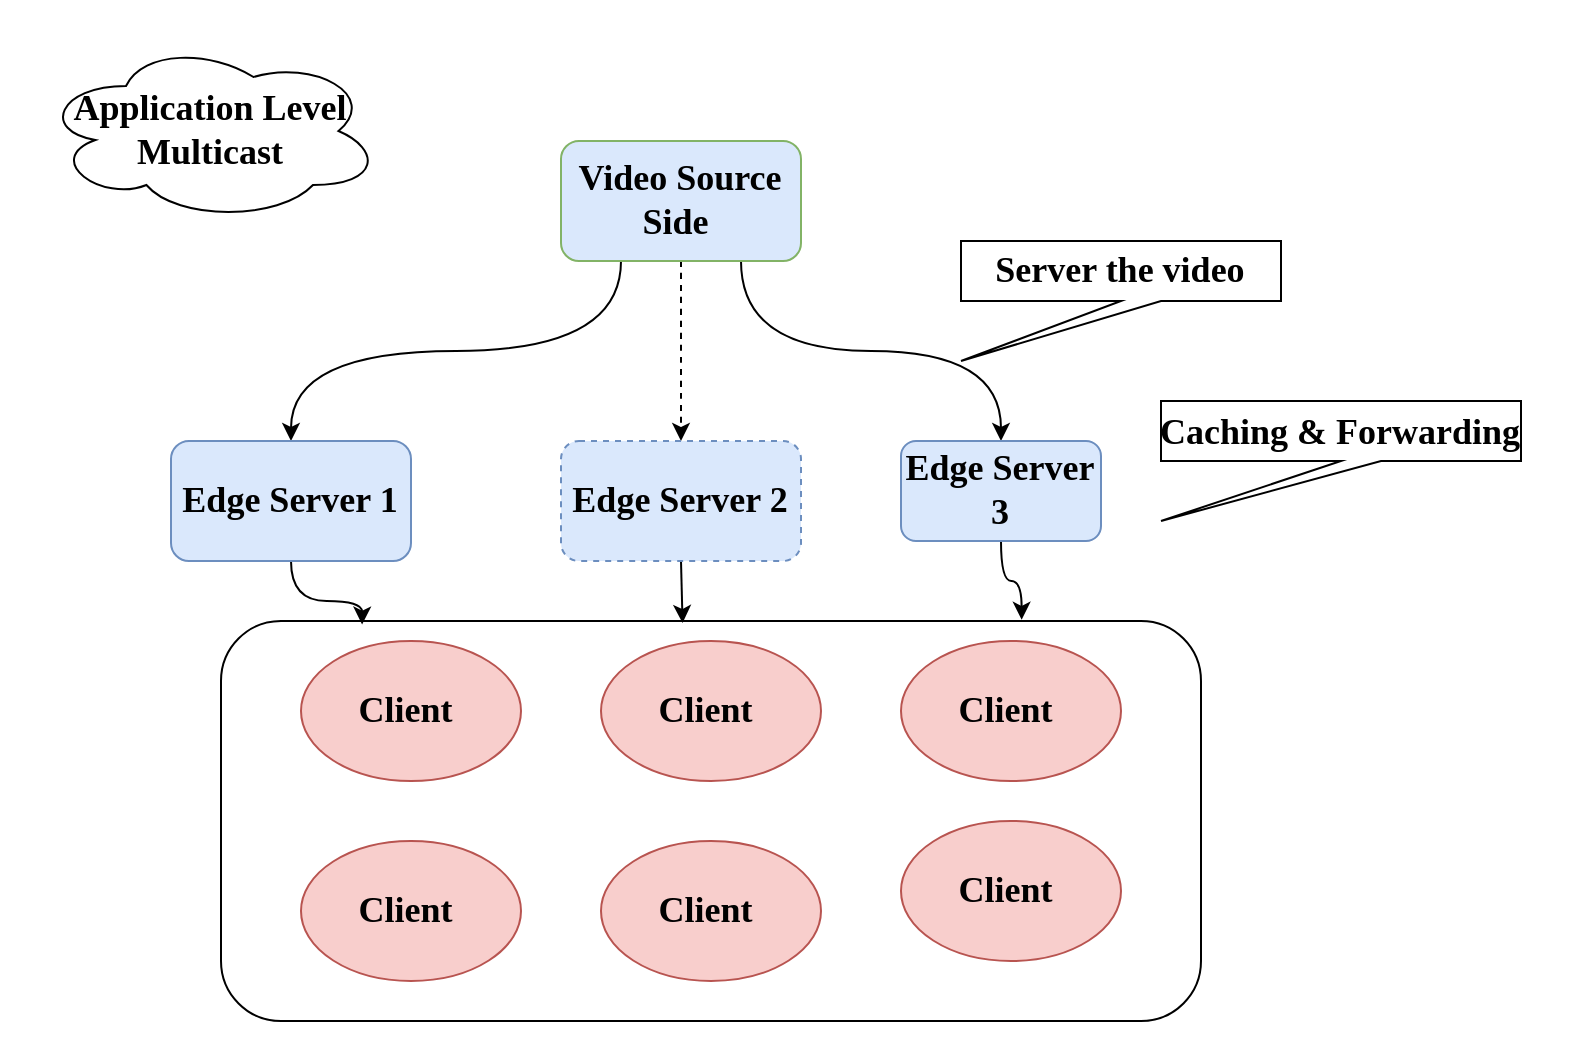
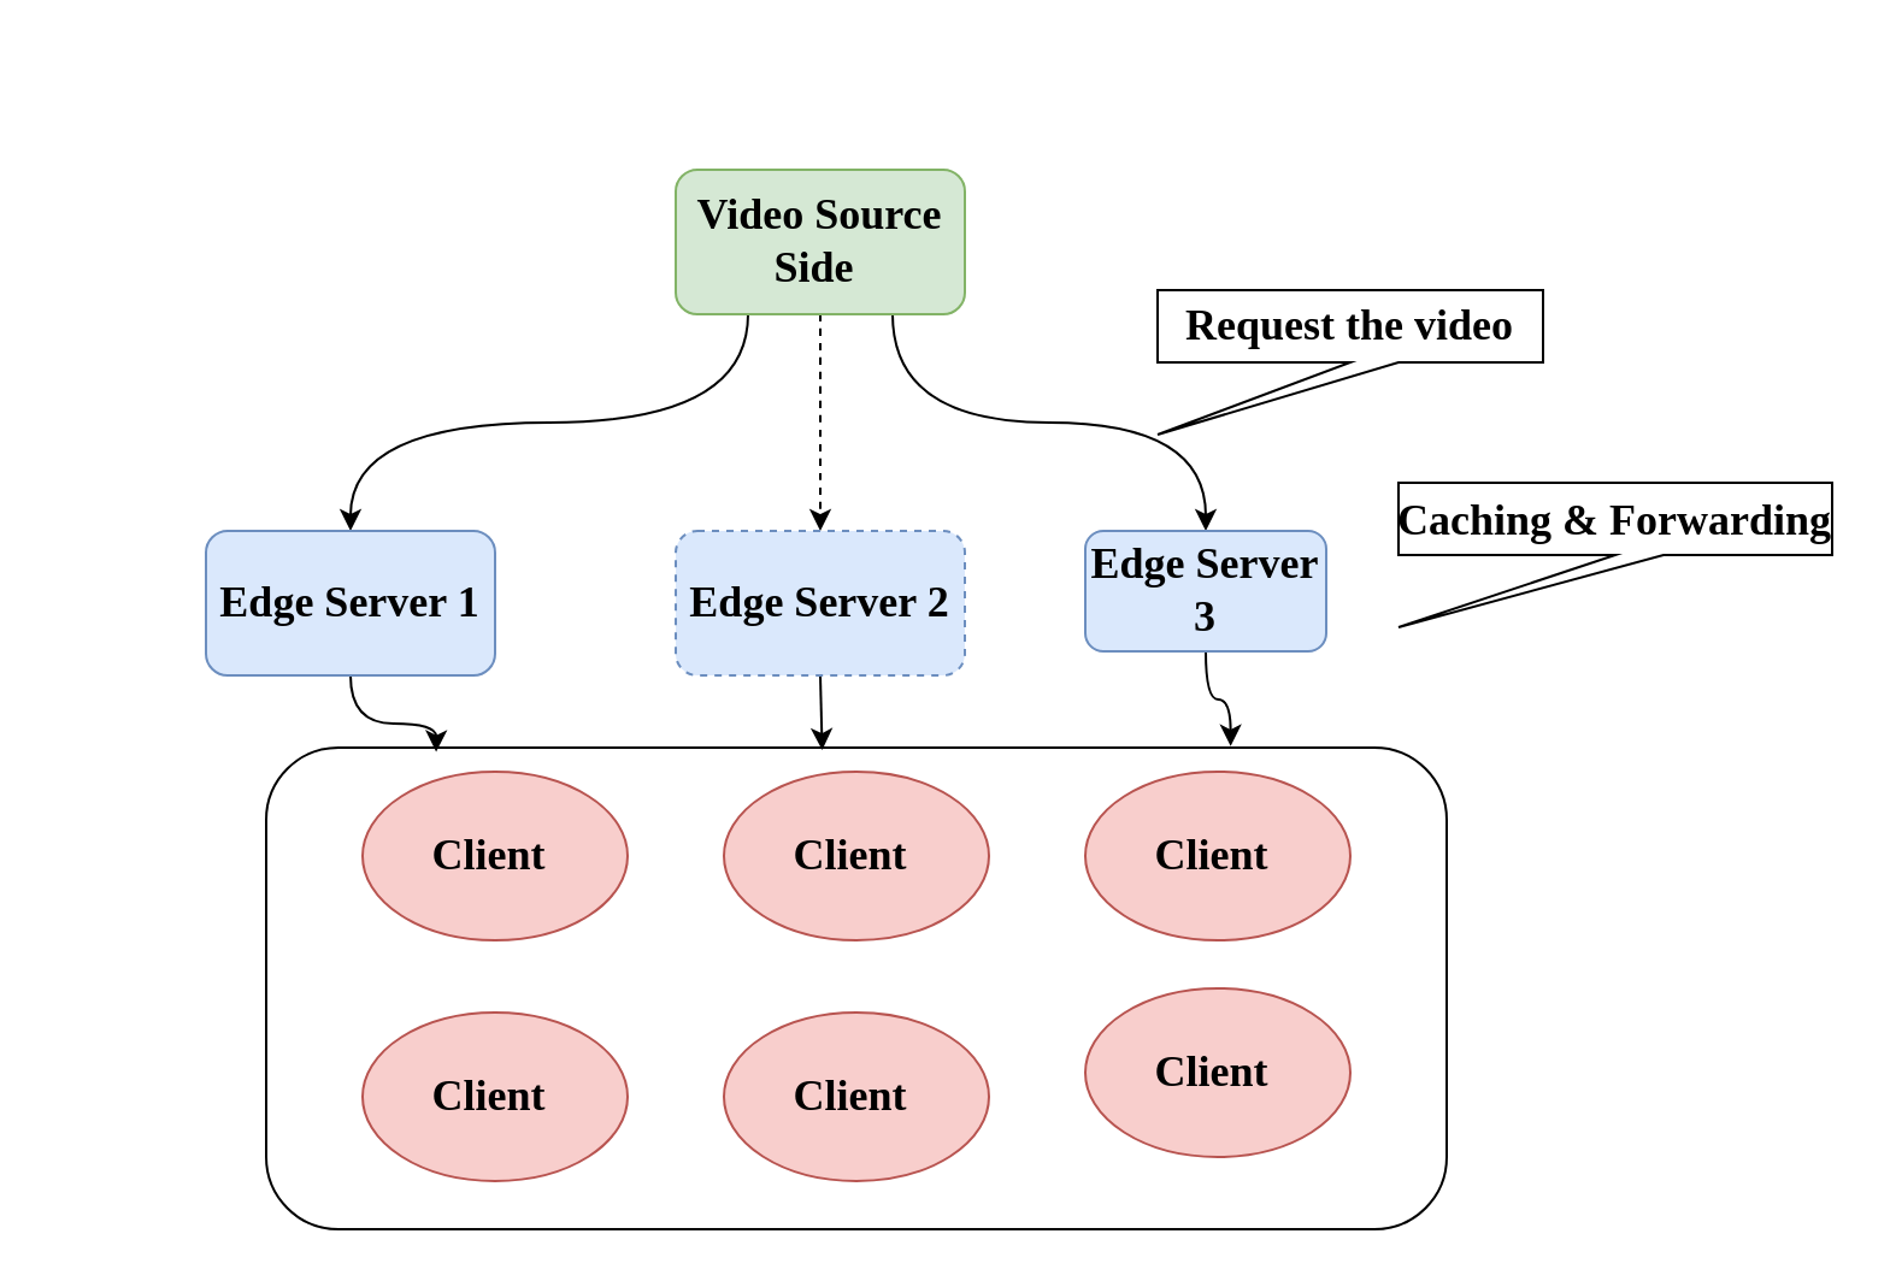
  <mxCell id="0" />
  <mxCell id="1" parent="0" />
- <mxCell id="2" value="&lt;h2&gt;&lt;font face=&quot;Garamond&quot;&gt;Application Level Multicast&lt;/font&gt;&lt;/h2&gt;" style="ellipse;shape=cloud;whiteSpace=wrap;html=1;" vertex="1" parent="1"><mxGeometry x="20" y="20" width="170" height="90" as="geometry" /></mxCell>
  <mxCell id="3" style="edgeStyle=orthogonalEdgeStyle;rounded=0;orthogonalLoop=1;jettySize=auto;html=1;exitX=0.25;exitY=1;exitDx=0;exitDy=0;entryX=0.5;entryY=0;entryDx=0;entryDy=0;curved=1;" edge="1" parent="1" source="6" target="8"><mxGeometry relative="1" as="geometry" /></mxCell>
  <mxCell id="4" style="edgeStyle=orthogonalEdgeStyle;curved=1;rounded=0;orthogonalLoop=1;jettySize=auto;html=1;exitX=0.5;exitY=1;exitDx=0;exitDy=0;entryX=0.5;entryY=0;entryDx=0;entryDy=0;dashed=1;" edge="1" parent="1" source="6" target="10"><mxGeometry relative="1" as="geometry" /></mxCell>
  <mxCell id="5" style="edgeStyle=orthogonalEdgeStyle;curved=1;rounded=0;orthogonalLoop=1;jettySize=auto;html=1;exitX=0.75;exitY=1;exitDx=0;exitDy=0;entryX=0.5;entryY=0;entryDx=0;entryDy=0;" edge="1" parent="1" source="6" target="12"><mxGeometry relative="1" as="geometry" /></mxCell>
- <mxCell id="6" value="&lt;h2&gt;&lt;font face=&quot;Garamond&quot;&gt;Video Source Side&amp;nbsp;&lt;/font&gt;&lt;/h2&gt;" style="rounded=1;whiteSpace=wrap;html=1;fillColor=#dae8fc;strokeColor=#82b366;" vertex="1" parent="1"><mxGeometry x="280" y="70" width="120" height="60" as="geometry" /></mxCell>
+ <mxCell id="6" value="&lt;h2&gt;&lt;font face=&quot;Garamond&quot;&gt;Video Source Side&amp;nbsp;&lt;/font&gt;&lt;/h2&gt;" style="rounded=1;whiteSpace=wrap;html=1;fillColor=#d5e8d4;strokeColor=#82b366;" vertex="1" parent="1"><mxGeometry x="280" y="70" width="120" height="60" as="geometry" /></mxCell>
  <mxCell id="7" style="edgeStyle=orthogonalEdgeStyle;curved=1;rounded=0;orthogonalLoop=1;jettySize=auto;html=1;exitX=0.5;exitY=1;exitDx=0;exitDy=0;entryX=0.144;entryY=0.009;entryDx=0;entryDy=0;entryPerimeter=0;" edge="1" parent="1" source="8" target="18"><mxGeometry relative="1" as="geometry" /></mxCell>
  <mxCell id="8" value="&lt;h2&gt;&lt;font face=&quot;Garamond&quot;&gt;Edge Server 1&lt;/font&gt;&lt;/h2&gt;" style="rounded=1;whiteSpace=wrap;html=1;fillColor=#dae8fc;strokeColor=#6c8ebf;" vertex="1" parent="1"><mxGeometry x="85" y="220" width="120" height="60" as="geometry" /></mxCell>
  <mxCell id="9" style="edgeStyle=orthogonalEdgeStyle;curved=1;rounded=0;orthogonalLoop=1;jettySize=auto;html=1;exitX=0.5;exitY=1;exitDx=0;exitDy=0;entryX=0.471;entryY=0.005;entryDx=0;entryDy=0;entryPerimeter=0;" edge="1" parent="1" source="10" target="18"><mxGeometry relative="1" as="geometry" /></mxCell>
  <mxCell id="10" value="&lt;h2&gt;&lt;font face=&quot;Garamond&quot;&gt;Edge Server 2&lt;/font&gt;&lt;/h2&gt;" style="rounded=1;whiteSpace=wrap;html=1;fillColor=#dae8fc;strokeColor=#6c8ebf;dashed=1;" vertex="1" parent="1"><mxGeometry x="280" y="220" width="120" height="60" as="geometry" /></mxCell>
  <mxCell id="11" style="edgeStyle=orthogonalEdgeStyle;curved=1;rounded=0;orthogonalLoop=1;jettySize=auto;html=1;exitX=0.5;exitY=1;exitDx=0;exitDy=0;entryX=0.817;entryY=-0.003;entryDx=0;entryDy=0;entryPerimeter=0;" edge="1" parent="1" source="12" target="18"><mxGeometry relative="1" as="geometry" /></mxCell>
  <mxCell id="12" value="&lt;h2&gt;&lt;font face=&quot;Garamond&quot;&gt;Edge Server 3&lt;/font&gt;&lt;/h2&gt;" style="rounded=1;whiteSpace=wrap;html=1;fillColor=#dae8fc;strokeColor=#6c8ebf;" vertex="1" parent="1"><mxGeometry x="450" y="220" width="100" height="50" as="geometry" /></mxCell>
  <mxCell id="13" value="&lt;h2&gt;&lt;font face=&quot;Garamond&quot;&gt;Client&amp;nbsp;&lt;/font&gt;&lt;/h2&gt;" style="ellipse;whiteSpace=wrap;html=1;fillColor=#f8cecc;strokeColor=#b85450;" vertex="1" parent="1"><mxGeometry x="150" y="420" width="110" height="70" as="geometry" /></mxCell>
  <mxCell id="14" value="&lt;h2&gt;&lt;font face=&quot;Garamond&quot;&gt;Client&amp;nbsp;&lt;/font&gt;&lt;/h2&gt;" style="ellipse;whiteSpace=wrap;html=1;fillColor=#f8cecc;strokeColor=#b85450;" vertex="1" parent="1"><mxGeometry x="150" y="320" width="110" height="70" as="geometry" /></mxCell>
  <mxCell id="15" value="&lt;h2&gt;&lt;font face=&quot;Garamond&quot;&gt;Client&amp;nbsp;&lt;/font&gt;&lt;/h2&gt;" style="ellipse;whiteSpace=wrap;html=1;fillColor=#f8cecc;strokeColor=#b85450;" vertex="1" parent="1"><mxGeometry x="450" y="410" width="110" height="70" as="geometry" /></mxCell>
  <mxCell id="16" value="&lt;h2&gt;&lt;font face=&quot;Garamond&quot;&gt;Client&amp;nbsp;&lt;/font&gt;&lt;/h2&gt;" style="ellipse;whiteSpace=wrap;html=1;fillColor=#f8cecc;strokeColor=#b85450;" vertex="1" parent="1"><mxGeometry x="300" y="320" width="110" height="70" as="geometry" /></mxCell>
  <mxCell id="17" value="&lt;h2&gt;&lt;font face=&quot;Garamond&quot;&gt;Client&amp;nbsp;&lt;/font&gt;&lt;/h2&gt;" style="ellipse;whiteSpace=wrap;html=1;fillColor=#f8cecc;strokeColor=#b85450;" vertex="1" parent="1"><mxGeometry x="450" y="320" width="110" height="70" as="geometry" /></mxCell>
  <mxCell id="18" value="" style="rounded=1;whiteSpace=wrap;html=1;fillColor=none;" vertex="1" parent="1"><mxGeometry x="110" y="310" width="490" height="200" as="geometry" /></mxCell>
  <mxCell id="19" value="&lt;h2&gt;&lt;font face=&quot;Garamond&quot;&gt;Client&amp;nbsp;&lt;/font&gt;&lt;/h2&gt;" style="ellipse;whiteSpace=wrap;html=1;fillColor=#f8cecc;strokeColor=#b85450;" vertex="1" parent="1"><mxGeometry x="300" y="420" width="110" height="70" as="geometry" /></mxCell>
  <mxCell id="20" value="&lt;h2&gt;&lt;span style=&quot;color: rgba(0 , 0 , 0 , 0) ; font-family: monospace ; font-size: 0px ; font-weight: 400&quot;&gt;%3CmxGraphModel%3E%3Croot%3E%3CmxCell%20id%3D%220%22%2F%3E%3CmxCell%20id%3D%221%22%20parent%3D%220%22%2F%3E%3CmxCell%20id%3D%222%22%20value%3D%22%26lt%3Bh2%26gt%3B%26lt%3Bfont%20face%3D%26quot%3BGaramond%26quot%3B%26gt%3BEdge%20Server%202%26lt%3B%2Ffont%26gt%3B%26lt%3B%2Fh2%26gt%3B%22%20style%3D%22rounded%3D1%3BwhiteSpace%3Dwrap%3Bhtml%3D1%3BfillColor%3D%23dae8fc%3BstrokeColor%3D%236c8ebf%3B%22%20vertex%3D%221%22%20parent%3D%221%22%3E%3CmxGeometry%20x%3D%22330%22%20y%3D%22290%22%20width%3D%22120%22%20height%3D%2260%22%20as%3D%22geometry%22%2F%3E%3C%2FmxCell%3E%3C%2Froot%3E%3C%2FmxGraphModel%3E&lt;/span&gt;&lt;br&gt;&lt;/h2&gt;" style="shape=callout;whiteSpace=wrap;html=1;perimeter=calloutPerimeter;fillColor=#ffffff;position2=0;" vertex="1" parent="1"><mxGeometry x="480" y="120" width="160" height="60" as="geometry" /></mxCell>
- <mxCell id="21" value="&lt;h2&gt;&lt;font face=&quot;Garamond&quot;&gt;Server the video&lt;/font&gt;&lt;/h2&gt;" style="text;html=1;strokeColor=none;fillColor=none;align=center;verticalAlign=middle;whiteSpace=wrap;rounded=0;" vertex="1" parent="1"><mxGeometry x="485" y="130" width="150" height="10" as="geometry" /></mxCell>
+ <mxCell id="21" value="&lt;h2&gt;&lt;font face=&quot;Garamond&quot;&gt;Request the video&lt;/font&gt;&lt;/h2&gt;" style="text;html=1;strokeColor=none;fillColor=none;align=center;verticalAlign=middle;whiteSpace=wrap;rounded=0;" vertex="1" parent="1"><mxGeometry x="485" y="130" width="150" height="10" as="geometry" /></mxCell>
  <mxCell id="22" value="&lt;h2&gt;&lt;span style=&quot;color: rgba(0 , 0 , 0 , 0) ; font-family: monospace ; font-size: 0px ; font-weight: 400&quot;&gt;%3CmxGraphModel%3E%3Croot%3E%3CmxCell%20id%3D%220%22%2F%3E%3CmxCell%20id%3D%221%22%20parent%3D%220%22%2F%3E%3CmxCell%20id%3D%222%22%20value%3D%22%26lt%3Bh2%26gt%3B%26lt%3Bfont%20face%3D%26quot%3BGaramond%26quot%3B%26gt%3BEdge%20Server%202%26lt%3B%2Ffont%26gt%3B%26lt%3B%2Fh2%26gt%3B%22%20style%3D%22rounded%3D1%3BwhiteSpace%3Dwrap%3Bhtml%3D1%3BfillColor%3D%23dae8fc%3BstrokeColor%3D%236c8ebf%3B%22%20vertex%3D%221%22%20parent%3D%221%22%3E%3CmxGeometry%20x%3D%22330%22%20y%3D%22290%22%20width%3D%22120%22%20height%3D%2260%22%20as%3D%22geometry%22%2F%3E%3C%2FmxCell%3E%3C%2Froot%3E%3C%2FmxGraphModel%3E&lt;/span&gt;&lt;br&gt;&lt;/h2&gt;" style="shape=callout;whiteSpace=wrap;html=1;perimeter=calloutPerimeter;fillColor=#ffffff;position2=0;" vertex="1" parent="1"><mxGeometry x="580" y="200" width="180" height="60" as="geometry" /></mxCell>
  <mxCell id="23" value="&lt;h2&gt;&lt;font face=&quot;Garamond&quot;&gt;Caching &amp;amp; Forwarding&lt;/font&gt;&lt;/h2&gt;" style="text;html=1;strokeColor=none;fillColor=none;align=center;verticalAlign=middle;whiteSpace=wrap;rounded=0;" vertex="1" parent="1"><mxGeometry x="575" y="196" width="190" height="40" as="geometry" /></mxCell>
